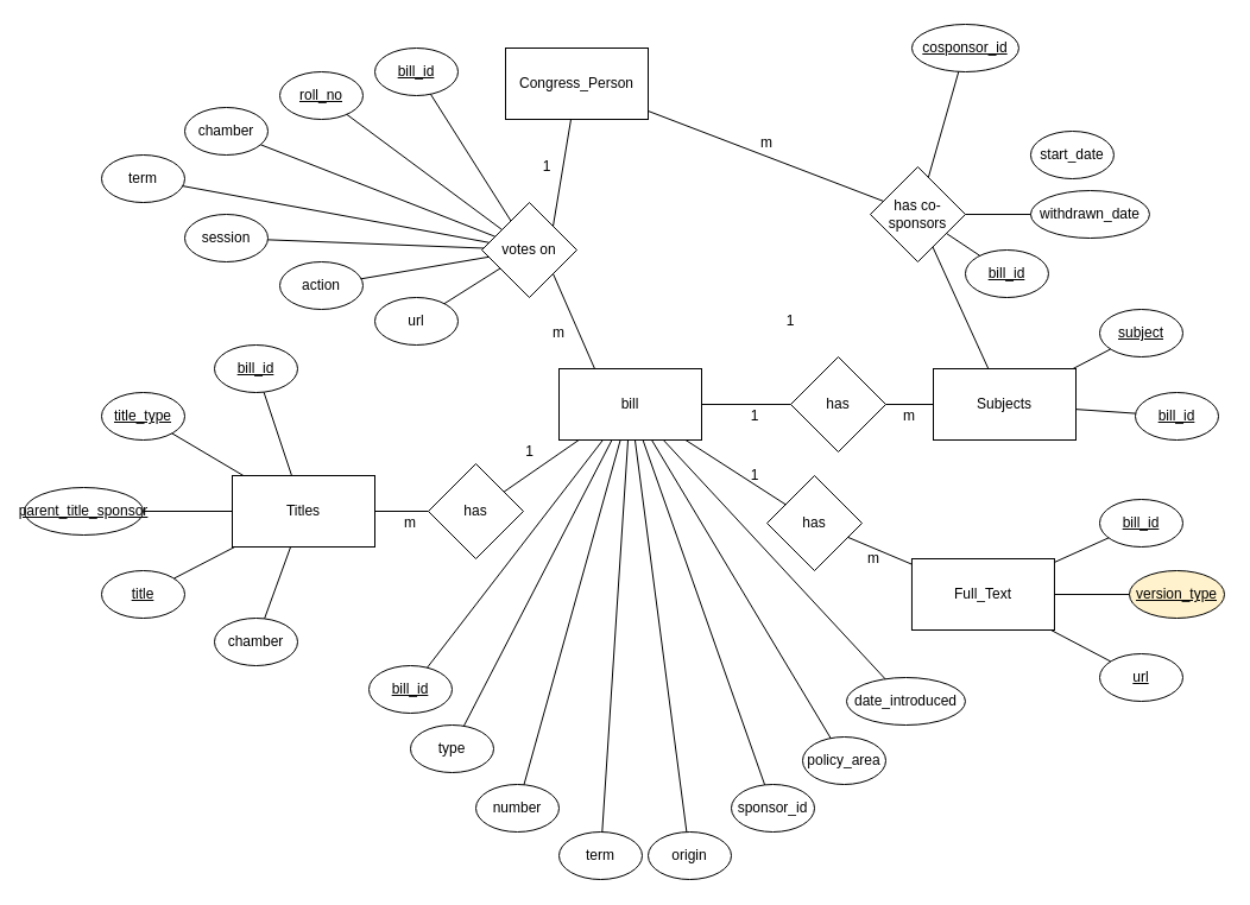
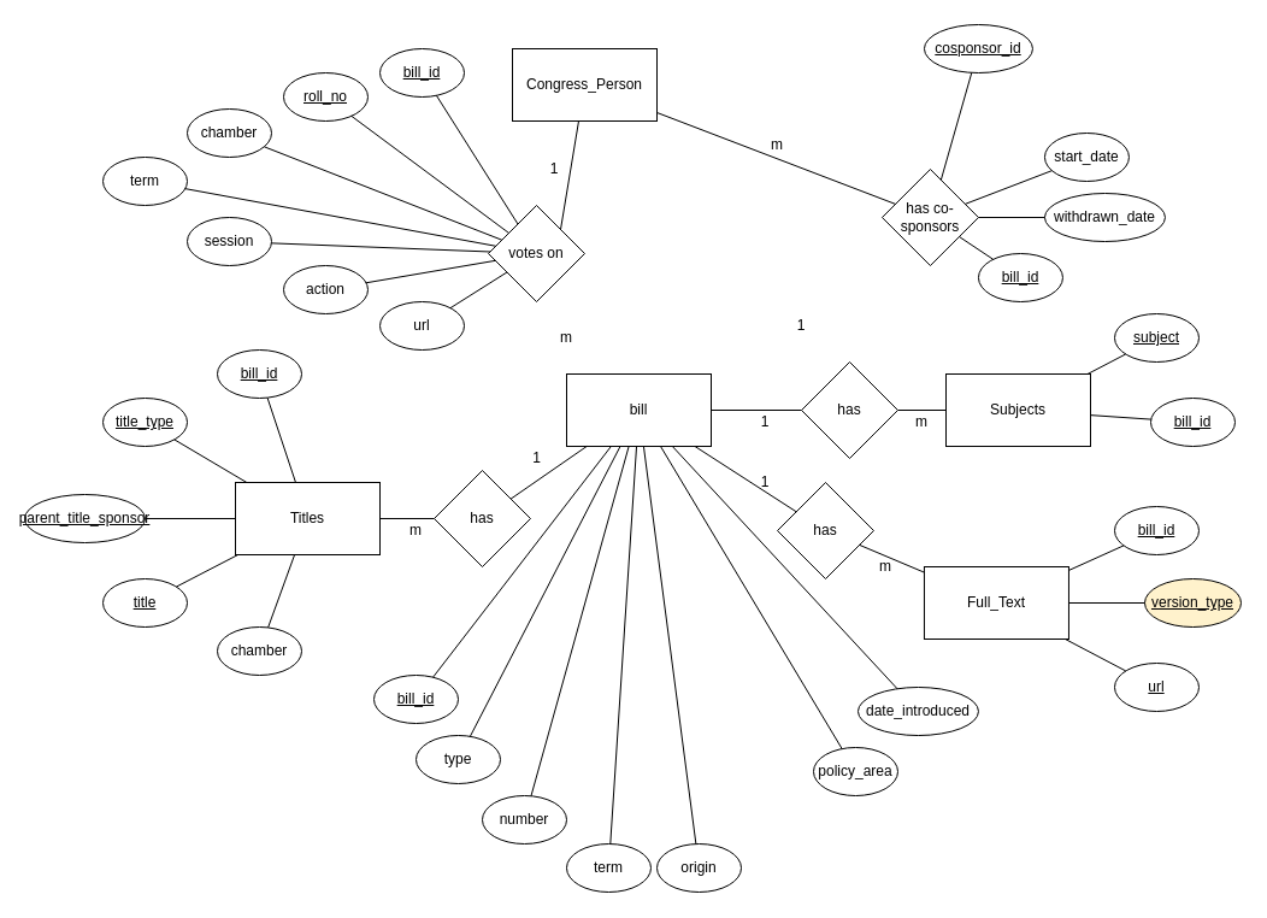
  <mxCell id="0" />
  <mxCell id="1" parent="0" />
  <mxCell id="2" value="Congress_Person" style="rounded=0;whiteSpace=wrap;html=1;" parent="1" vertex="1"><mxGeometry x="425" y="40" width="120" height="60" as="geometry" /></mxCell>
  <mxCell id="3" value="votes on" style="rhombus;whiteSpace=wrap;html=1;" parent="1" vertex="1"><mxGeometry x="405" y="170" width="80" height="80" as="geometry" /></mxCell>
  <mxCell id="4" value="bill" style="rounded=0;whiteSpace=wrap;html=1;" parent="1" vertex="1"><mxGeometry x="470" y="310" width="120" height="60" as="geometry" /></mxCell>
  <mxCell id="5" value="&lt;div&gt;has co-&lt;br&gt;&lt;/div&gt;&lt;div&gt;sponsors&lt;/div&gt;" style="rhombus;whiteSpace=wrap;html=1;" parent="1" vertex="1"><mxGeometry x="731.96" y="140" width="80" height="80" as="geometry" /></mxCell>
- <mxCell id="6" value="" style="endArrow=none;html=1;entryX=1;entryY=1;entryDx=0;entryDy=0;exitX=0.25;exitY=0;exitDx=0;exitDy=0;" parent="1" source="4" target="3" edge="1"><mxGeometry width="50" height="50" relative="1" as="geometry"><mxPoint x="390" y="200" as="sourcePoint" /><mxPoint x="440" y="150" as="targetPoint" /></mxGeometry></mxCell>
  <mxCell id="7" value="" style="endArrow=none;html=1;exitX=1;exitY=0;exitDx=0;exitDy=0;" parent="1" source="3" target="2" edge="1"><mxGeometry width="50" height="50" relative="1" as="geometry"><mxPoint x="390" y="160" as="sourcePoint" /><mxPoint x="440" y="110" as="targetPoint" /></mxGeometry></mxCell>
  <mxCell id="8" value="" style="endArrow=none;html=1;" parent="1" source="5" target="2" edge="1"><mxGeometry width="50" height="50" relative="1" as="geometry"><mxPoint x="551.96" y="120" as="sourcePoint" /><mxPoint x="685" y="60" as="targetPoint" /></mxGeometry></mxCell>
  <mxCell id="9" value="1" style="text;html=1;strokeColor=none;fillColor=none;align=center;verticalAlign=middle;whiteSpace=wrap;rounded=0;" parent="1" vertex="1"><mxGeometry x="440" y="130" width="40" height="20" as="geometry" /></mxCell>
  <mxCell id="10" value="m" style="text;html=1;strokeColor=none;fillColor=none;align=center;verticalAlign=middle;whiteSpace=wrap;rounded=0;" parent="1" vertex="1"><mxGeometry x="450" y="270" width="40" height="20" as="geometry" /></mxCell>
  <mxCell id="11" value="m" style="text;html=1;strokeColor=none;fillColor=none;align=center;verticalAlign=middle;whiteSpace=wrap;rounded=0;" parent="1" vertex="1"><mxGeometry x="625" y="110" width="40" height="20" as="geometry" /></mxCell>
  <mxCell id="12" value="1" style="text;html=1;strokeColor=none;fillColor=none;align=center;verticalAlign=middle;whiteSpace=wrap;rounded=0;" parent="1" vertex="1"><mxGeometry x="645" y="260" width="40" height="20" as="geometry" /></mxCell>
  <mxCell id="13" value="has" style="rhombus;whiteSpace=wrap;html=1;" parent="1" vertex="1"><mxGeometry x="665" y="300" width="80" height="80" as="geometry" /></mxCell>
  <mxCell id="14" value="" style="endArrow=none;html=1;" parent="1" source="13" target="4" edge="1"><mxGeometry width="50" height="50" relative="1" as="geometry"><mxPoint x="595" y="410" as="sourcePoint" /><mxPoint x="645" y="360" as="targetPoint" /></mxGeometry></mxCell>
  <mxCell id="15" value="&lt;div&gt;Subjects&lt;/div&gt;" style="rounded=0;whiteSpace=wrap;html=1;" parent="1" vertex="1"><mxGeometry x="785" y="310" width="120" height="60" as="geometry" /></mxCell>
  <mxCell id="16" value="" style="endArrow=none;html=1;" parent="1" source="13" target="15" edge="1"><mxGeometry width="50" height="50" relative="1" as="geometry"><mxPoint x="1205" y="700" as="sourcePoint" /><mxPoint x="1255" y="650" as="targetPoint" /></mxGeometry></mxCell>
  <mxCell id="17" value="1" style="text;html=1;strokeColor=none;fillColor=none;align=center;verticalAlign=middle;whiteSpace=wrap;rounded=0;" parent="1" vertex="1"><mxGeometry x="625" y="340" width="20" height="20" as="geometry" /></mxCell>
  <mxCell id="18" value="m" style="text;html=1;strokeColor=none;fillColor=none;align=center;verticalAlign=middle;whiteSpace=wrap;rounded=0;" parent="1" vertex="1"><mxGeometry x="755" y="340" width="20" height="20" as="geometry" /></mxCell>
  <mxCell id="19" value="start_date" style="ellipse;whiteSpace=wrap;html=1;" parent="1" vertex="1"><mxGeometry x="866.96" y="110" width="70" height="40" as="geometry" /></mxCell>
  <mxCell id="20" value="&lt;div&gt;withdrawn_date&lt;/div&gt;" style="ellipse;whiteSpace=wrap;html=1;" parent="1" vertex="1"><mxGeometry x="866.96" y="160" width="100" height="40" as="geometry" /></mxCell>
  <mxCell id="21" value="&lt;div&gt;&lt;u&gt;subject&lt;/u&gt;&lt;/div&gt;" style="ellipse;whiteSpace=wrap;html=1;" parent="1" vertex="1"><mxGeometry x="925" y="260" width="70" height="40" as="geometry" /></mxCell>
  <mxCell id="22" value="&lt;div&gt;&lt;u&gt;bill_id&lt;/u&gt;&lt;/div&gt;" style="ellipse;whiteSpace=wrap;html=1;" parent="1" vertex="1"><mxGeometry x="955" y="330" width="70" height="40" as="geometry" /></mxCell>
  <mxCell id="23" value="" style="endArrow=none;html=1;" parent="1" source="15" target="21" edge="1"><mxGeometry width="50" height="50" relative="1" as="geometry"><mxPoint x="1205" y="700" as="sourcePoint" /><mxPoint x="1255" y="650" as="targetPoint" /></mxGeometry></mxCell>
  <mxCell id="24" value="" style="endArrow=none;html=1;" parent="1" source="15" target="22" edge="1"><mxGeometry width="50" height="50" relative="1" as="geometry"><mxPoint x="1205" y="700" as="sourcePoint" /><mxPoint x="1255" y="650" as="targetPoint" /></mxGeometry></mxCell>
- <mxCell id="25" value="" style="endArrow=none;html=1;" parent="1" source="5" target="15" edge="1"><mxGeometry width="50" height="50" relative="1" as="geometry"><mxPoint x="756.96" y="370" as="sourcePoint" /><mxPoint x="806.96" y="320" as="targetPoint" /></mxGeometry></mxCell>
+ <mxCell id="25" value="" style="endArrow=none;html=1;" parent="1" source="5" target="19" edge="1"><mxGeometry width="50" height="50" relative="1" as="geometry"><mxPoint x="756.96" y="370" as="sourcePoint" /><mxPoint x="806.96" y="320" as="targetPoint" /></mxGeometry></mxCell>
  <mxCell id="26" value="" style="endArrow=none;html=1;" parent="1" source="5" target="20" edge="1"><mxGeometry width="50" height="50" relative="1" as="geometry"><mxPoint x="756.96" y="370" as="sourcePoint" /><mxPoint x="806.96" y="320" as="targetPoint" /></mxGeometry></mxCell>
  <mxCell id="27" value="has" style="rhombus;whiteSpace=wrap;html=1;" parent="1" vertex="1"><mxGeometry x="360" y="390" width="80" height="80" as="geometry" /></mxCell>
  <mxCell id="28" value="" style="endArrow=none;html=1;" parent="1" source="27" target="4" edge="1"><mxGeometry width="50" height="50" relative="1" as="geometry"><mxPoint x="595" y="410" as="sourcePoint" /><mxPoint x="645" y="360" as="targetPoint" /></mxGeometry></mxCell>
  <mxCell id="29" value="Titles" style="rounded=0;whiteSpace=wrap;html=1;" parent="1" vertex="1"><mxGeometry x="195" y="400" width="120" height="60" as="geometry" /></mxCell>
  <mxCell id="30" value="" style="endArrow=none;html=1;" parent="1" source="29" target="27" edge="1"><mxGeometry width="50" height="50" relative="1" as="geometry"><mxPoint x="595" y="410" as="sourcePoint" /><mxPoint x="645" y="360" as="targetPoint" /></mxGeometry></mxCell>
  <mxCell id="31" value="&lt;u&gt;cosponsor_id&lt;/u&gt;" style="ellipse;whiteSpace=wrap;html=1;" parent="1" vertex="1"><mxGeometry x="766.96" y="20" width="90" height="40" as="geometry" /></mxCell>
  <mxCell id="32" value="&lt;div&gt;&lt;u&gt;bill_id&lt;/u&gt;&lt;/div&gt;" style="ellipse;whiteSpace=wrap;html=1;" parent="1" vertex="1"><mxGeometry x="811.96" y="210" width="70" height="40" as="geometry" /></mxCell>
  <mxCell id="33" value="" style="endArrow=none;html=1;" parent="1" source="5" target="31" edge="1"><mxGeometry width="50" height="50" relative="1" as="geometry"><mxPoint x="636.96" y="410" as="sourcePoint" /><mxPoint x="686.96" y="360" as="targetPoint" /></mxGeometry></mxCell>
  <mxCell id="34" value="" style="endArrow=none;html=1;" parent="1" source="5" target="32" edge="1"><mxGeometry width="50" height="50" relative="1" as="geometry"><mxPoint x="636.96" y="410" as="sourcePoint" /><mxPoint x="686.96" y="360" as="targetPoint" /></mxGeometry></mxCell>
  <mxCell id="35" value="&lt;div&gt;&lt;u&gt;bill_id&lt;/u&gt;&lt;/div&gt;" style="ellipse;whiteSpace=wrap;html=1;" parent="1" vertex="1"><mxGeometry x="180" y="290" width="70" height="40" as="geometry" /></mxCell>
  <mxCell id="36" value="&lt;u&gt;title_type&lt;/u&gt;" style="ellipse;whiteSpace=wrap;html=1;" parent="1" vertex="1"><mxGeometry x="85" y="330" width="70" height="40" as="geometry" /></mxCell>
  <mxCell id="37" value="&lt;u&gt;parent_title_sponsor&lt;/u&gt;" style="ellipse;whiteSpace=wrap;html=1;" parent="1" vertex="1"><mxGeometry x="20" y="410" width="100" height="40" as="geometry" /></mxCell>
  <mxCell id="38" value="&lt;u&gt;title&lt;/u&gt;" style="ellipse;whiteSpace=wrap;html=1;" parent="1" vertex="1"><mxGeometry x="85" y="480" width="70" height="40" as="geometry" /></mxCell>
  <mxCell id="39" value="&lt;div&gt;chamber&lt;/div&gt;" style="ellipse;whiteSpace=wrap;html=1;" parent="1" vertex="1"><mxGeometry x="180" y="520" width="70" height="40" as="geometry" /></mxCell>
  <mxCell id="40" value="" style="endArrow=none;html=1;" parent="1" source="29" target="35" edge="1"><mxGeometry width="50" height="50" relative="1" as="geometry"><mxPoint x="475" y="450" as="sourcePoint" /><mxPoint x="525" y="400" as="targetPoint" /></mxGeometry></mxCell>
  <mxCell id="41" value="" style="endArrow=none;html=1;" parent="1" source="29" target="36" edge="1"><mxGeometry width="50" height="50" relative="1" as="geometry"><mxPoint x="475" y="450" as="sourcePoint" /><mxPoint x="525" y="400" as="targetPoint" /></mxGeometry></mxCell>
  <mxCell id="42" value="" style="endArrow=none;html=1;" parent="1" source="29" target="37" edge="1"><mxGeometry width="50" height="50" relative="1" as="geometry"><mxPoint x="475" y="450" as="sourcePoint" /><mxPoint x="525" y="400" as="targetPoint" /></mxGeometry></mxCell>
  <mxCell id="43" value="" style="endArrow=none;html=1;" parent="1" source="38" target="29" edge="1"><mxGeometry width="50" height="50" relative="1" as="geometry"><mxPoint x="475" y="450" as="sourcePoint" /><mxPoint x="525" y="400" as="targetPoint" /></mxGeometry></mxCell>
  <mxCell id="44" value="" style="endArrow=none;html=1;" parent="1" source="39" target="29" edge="1"><mxGeometry width="50" height="50" relative="1" as="geometry"><mxPoint x="475" y="450" as="sourcePoint" /><mxPoint x="525" y="400" as="targetPoint" /></mxGeometry></mxCell>
  <mxCell id="45" value="1" style="text;html=1;strokeColor=none;fillColor=none;align=center;verticalAlign=middle;whiteSpace=wrap;rounded=0;" parent="1" vertex="1"><mxGeometry x="432.5" y="370" width="25" height="20" as="geometry" /></mxCell>
  <mxCell id="46" value="m" style="text;html=1;strokeColor=none;fillColor=none;align=center;verticalAlign=middle;whiteSpace=wrap;rounded=0;" parent="1" vertex="1"><mxGeometry x="335" y="430" width="20" height="20" as="geometry" /></mxCell>
  <mxCell id="47" value="&lt;div&gt;&lt;u&gt;bill_id&lt;/u&gt;&lt;/div&gt;" style="ellipse;whiteSpace=wrap;html=1;" parent="1" vertex="1"><mxGeometry x="315" y="40" width="70" height="40" as="geometry" /></mxCell>
  <mxCell id="48" value="&lt;u&gt;roll_no&lt;/u&gt;" style="ellipse;whiteSpace=wrap;html=1;" parent="1" vertex="1"><mxGeometry x="235" y="60" width="70" height="40" as="geometry" /></mxCell>
  <mxCell id="49" value="&lt;div&gt;chamber&lt;/div&gt;" style="ellipse;whiteSpace=wrap;html=1;" parent="1" vertex="1"><mxGeometry x="155" y="90" width="70" height="40" as="geometry" /></mxCell>
  <mxCell id="50" value="term" style="ellipse;whiteSpace=wrap;html=1;" parent="1" vertex="1"><mxGeometry x="85" y="130" width="70" height="40" as="geometry" /></mxCell>
  <mxCell id="51" value="session" style="ellipse;whiteSpace=wrap;html=1;" parent="1" vertex="1"><mxGeometry x="155" y="180" width="70" height="40" as="geometry" /></mxCell>
  <mxCell id="52" value="action" style="ellipse;whiteSpace=wrap;html=1;" parent="1" vertex="1"><mxGeometry x="235" y="220" width="70" height="40" as="geometry" /></mxCell>
  <mxCell id="53" value="url" style="ellipse;whiteSpace=wrap;html=1;" parent="1" vertex="1"><mxGeometry x="315" y="250" width="70" height="40" as="geometry" /></mxCell>
  <mxCell id="54" value="" style="endArrow=none;html=1;" parent="1" source="3" target="47" edge="1"><mxGeometry width="50" height="50" relative="1" as="geometry"><mxPoint x="595" y="470" as="sourcePoint" /><mxPoint x="645" y="420" as="targetPoint" /></mxGeometry></mxCell>
  <mxCell id="55" value="" style="endArrow=none;html=1;" parent="1" source="3" target="48" edge="1"><mxGeometry width="50" height="50" relative="1" as="geometry"><mxPoint x="315" y="160" as="sourcePoint" /><mxPoint x="247.421" y="53.296" as="targetPoint" /></mxGeometry></mxCell>
  <mxCell id="56" value="" style="endArrow=none;html=1;" parent="1" source="3" target="49" edge="1"><mxGeometry width="50" height="50" relative="1" as="geometry"><mxPoint x="439.49" y="195.51" as="sourcePoint" /><mxPoint x="371.911" y="88.806" as="targetPoint" /></mxGeometry></mxCell>
  <mxCell id="57" value="" style="endArrow=none;html=1;" parent="1" source="3" target="50" edge="1"><mxGeometry width="50" height="50" relative="1" as="geometry"><mxPoint x="345" y="200" as="sourcePoint" /><mxPoint x="277.421" y="93.296" as="targetPoint" /></mxGeometry></mxCell>
  <mxCell id="58" value="" style="endArrow=none;html=1;" parent="1" source="3" target="51" edge="1"><mxGeometry width="50" height="50" relative="1" as="geometry"><mxPoint x="449.49" y="205.51" as="sourcePoint" /><mxPoint x="381.911" y="98.806" as="targetPoint" /></mxGeometry></mxCell>
  <mxCell id="59" value="" style="endArrow=none;html=1;" parent="1" source="3" target="52" edge="1"><mxGeometry width="50" height="50" relative="1" as="geometry"><mxPoint x="459.49" y="215.51" as="sourcePoint" /><mxPoint x="391.911" y="108.806" as="targetPoint" /></mxGeometry></mxCell>
  <mxCell id="60" value="" style="endArrow=none;html=1;" parent="1" source="3" target="53" edge="1"><mxGeometry width="50" height="50" relative="1" as="geometry"><mxPoint x="469.49" y="225.51" as="sourcePoint" /><mxPoint x="401.911" y="118.806" as="targetPoint" /></mxGeometry></mxCell>
  <mxCell id="61" value="has" style="rhombus;whiteSpace=wrap;html=1;" parent="1" vertex="1"><mxGeometry x="645" y="400" width="80" height="80" as="geometry" /></mxCell>
  <mxCell id="62" value="Full_Text" style="rounded=0;whiteSpace=wrap;html=1;" parent="1" vertex="1"><mxGeometry x="766.96" y="470" width="120" height="60" as="geometry" /></mxCell>
  <mxCell id="63" value="&lt;div&gt;&lt;u&gt;bill_id&lt;/u&gt;&lt;/div&gt;" style="ellipse;whiteSpace=wrap;html=1;" parent="1" vertex="1"><mxGeometry x="925" y="420" width="70" height="40" as="geometry" /></mxCell>
  <mxCell id="64" value="&lt;u&gt;version_type&lt;/u&gt;" style="ellipse;whiteSpace=wrap;html=1;fillColor=#fff2cc;" parent="1" vertex="1"><mxGeometry x="950" y="480" width="80" height="40" as="geometry" /></mxCell>
  <mxCell id="65" value="&lt;u&gt;url&lt;/u&gt;" style="ellipse;whiteSpace=wrap;html=1;" parent="1" vertex="1"><mxGeometry x="925" y="550" width="70" height="40" as="geometry" /></mxCell>
  <mxCell id="66" value="" style="endArrow=none;html=1;" parent="1" source="62" target="63" edge="1"><mxGeometry width="50" height="50" relative="1" as="geometry"><mxPoint x="595" y="470" as="sourcePoint" /><mxPoint x="645" y="420" as="targetPoint" /></mxGeometry></mxCell>
  <mxCell id="67" value="" style="endArrow=none;html=1;" parent="1" source="62" target="64" edge="1"><mxGeometry width="50" height="50" relative="1" as="geometry"><mxPoint x="795" y="640" as="sourcePoint" /><mxPoint x="840.569" y="619.45" as="targetPoint" /></mxGeometry></mxCell>
  <mxCell id="68" value="" style="endArrow=none;html=1;" parent="1" source="62" target="65" edge="1"><mxGeometry width="50" height="50" relative="1" as="geometry"><mxPoint x="896.96" y="482.943" as="sourcePoint" /><mxPoint x="942.529" y="462.393" as="targetPoint" /></mxGeometry></mxCell>
  <mxCell id="69" value="" style="endArrow=none;html=1;" parent="1" source="61" target="62" edge="1"><mxGeometry width="50" height="50" relative="1" as="geometry"><mxPoint x="775" y="580" as="sourcePoint" /><mxPoint x="820.569" y="559.45" as="targetPoint" /></mxGeometry></mxCell>
  <mxCell id="70" value="" style="endArrow=none;html=1;" parent="1" source="4" target="61" edge="1"><mxGeometry width="50" height="50" relative="1" as="geometry"><mxPoint x="906.96" y="492.943" as="sourcePoint" /><mxPoint x="952.529" y="472.393" as="targetPoint" /></mxGeometry></mxCell>
  <mxCell id="71" value="1" style="text;html=1;strokeColor=none;fillColor=none;align=center;verticalAlign=middle;whiteSpace=wrap;rounded=0;" parent="1" vertex="1"><mxGeometry x="625" y="390" width="20" height="20" as="geometry" /></mxCell>
  <mxCell id="72" value="m" style="text;html=1;strokeColor=none;fillColor=none;align=center;verticalAlign=middle;whiteSpace=wrap;rounded=0;" parent="1" vertex="1"><mxGeometry x="725" y="460" width="20" height="20" as="geometry" /></mxCell>
  <mxCell id="73" value="&lt;div&gt;&lt;u&gt;bill_id&lt;/u&gt;&lt;/div&gt;" style="ellipse;whiteSpace=wrap;html=1;" parent="1" vertex="1"><mxGeometry x="310" y="560" width="70" height="40" as="geometry" /></mxCell>
  <mxCell id="74" value="type" style="ellipse;whiteSpace=wrap;html=1;" parent="1" vertex="1"><mxGeometry x="345" y="610" width="70" height="40" as="geometry" /></mxCell>
  <mxCell id="75" value="number" style="ellipse;whiteSpace=wrap;html=1;" parent="1" vertex="1"><mxGeometry x="400" y="660" width="70" height="40" as="geometry" /></mxCell>
  <mxCell id="76" value="term" style="ellipse;whiteSpace=wrap;html=1;" parent="1" vertex="1"><mxGeometry x="470" y="700" width="70" height="40" as="geometry" /></mxCell>
  <mxCell id="77" value="origin" style="ellipse;whiteSpace=wrap;html=1;" parent="1" vertex="1"><mxGeometry x="545" y="700" width="70" height="40" as="geometry" /></mxCell>
  <mxCell id="78" value="date_introduced" style="ellipse;whiteSpace=wrap;html=1;" parent="1" vertex="1"><mxGeometry x="711.96" y="570" width="100" height="40" as="geometry" /></mxCell>
- <mxCell id="79" value="sponsor_id" style="ellipse;whiteSpace=wrap;html=1;" parent="1" vertex="1"><mxGeometry x="615" y="660" width="70" height="40" as="geometry" /></mxCell>
  <mxCell id="80" value="policy_area" style="ellipse;whiteSpace=wrap;html=1;" parent="1" vertex="1"><mxGeometry x="675" y="620" width="70" height="40" as="geometry" /></mxCell>
  <mxCell id="81" value="" style="endArrow=none;html=1;" parent="1" source="73" target="4" edge="1"><mxGeometry width="50" height="50" relative="1" as="geometry"><mxPoint x="595" y="470" as="sourcePoint" /><mxPoint x="645" y="420" as="targetPoint" /></mxGeometry></mxCell>
  <mxCell id="82" value="" style="endArrow=none;html=1;" parent="1" source="74" target="4" edge="1"><mxGeometry width="50" height="50" relative="1" as="geometry"><mxPoint x="595" y="470" as="sourcePoint" /><mxPoint x="645" y="420" as="targetPoint" /></mxGeometry></mxCell>
  <mxCell id="83" value="" style="endArrow=none;html=1;" parent="1" source="75" target="4" edge="1"><mxGeometry width="50" height="50" relative="1" as="geometry"><mxPoint x="525" y="530" as="sourcePoint" /><mxPoint x="649.595" y="289.185" as="targetPoint" /></mxGeometry></mxCell>
  <mxCell id="84" value="" style="endArrow=none;html=1;" parent="1" source="76" target="4" edge="1"><mxGeometry width="50" height="50" relative="1" as="geometry"><mxPoint x="399.888" y="620.815" as="sourcePoint" /><mxPoint x="524.483" y="380" as="targetPoint" /></mxGeometry></mxCell>
  <mxCell id="85" value="" style="endArrow=none;html=1;" parent="1" source="77" target="4" edge="1"><mxGeometry width="50" height="50" relative="1" as="geometry"><mxPoint x="409.888" y="630.815" as="sourcePoint" /><mxPoint x="534.483" y="390" as="targetPoint" /></mxGeometry></mxCell>
- <mxCell id="86" value="" style="endArrow=none;html=1;" parent="1" source="79" target="4" edge="1"><mxGeometry width="50" height="50" relative="1" as="geometry"><mxPoint x="419.888" y="640.815" as="sourcePoint" /><mxPoint x="544.483" y="400" as="targetPoint" /></mxGeometry></mxCell>
  <mxCell id="87" value="" style="endArrow=none;html=1;" parent="1" source="80" target="4" edge="1"><mxGeometry width="50" height="50" relative="1" as="geometry"><mxPoint x="429.888" y="650.815" as="sourcePoint" /><mxPoint x="554.483" y="410" as="targetPoint" /></mxGeometry></mxCell>
  <mxCell id="88" value="" style="endArrow=none;html=1;" parent="1" source="78" target="4" edge="1"><mxGeometry width="50" height="50" relative="1" as="geometry"><mxPoint x="439.888" y="660.815" as="sourcePoint" /><mxPoint x="564.483" y="420" as="targetPoint" /></mxGeometry></mxCell>
